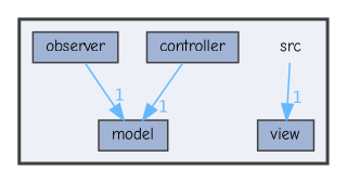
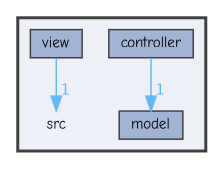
  digraph {
    compound=true
    fontname="Comic Neue"
    node [fontname="Comic Neue" fontsize=10 shape=box color=grey25 fillcolor="#a2b4d6" style=filled]
    edge [color=steelblue1 fontcolor=steelblue1 fontname="Comic Neue" fontsize=10 headlabel=1 labeldistance=1.5 labelfontname=Helvetica labelfontsize=10]
    n1 [height=0.2 label=src shape=plaintext width=0.4 color="" fillcolor="" style=""]
    n2 [height=0.2 label=controller width=0.4]
    n3 [height=0.2 label=model width=0.4]
-   n4 [height=0.2 label=observer width=0.4]
    n5 [height=0.2 label=view width=0.4]
    subgraph cluster_1 {
      bgcolor="#edf0f7"
      fontsize=10
      pencolor=grey25
      style="filled,bold"
      n1
      n2
      n3
-     n4
      n5
    }
-   n1 -> n5
+   n5 -> n1
    n2 -> n3
-   n4 -> n3
  }
